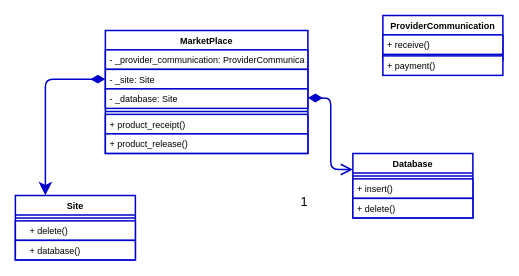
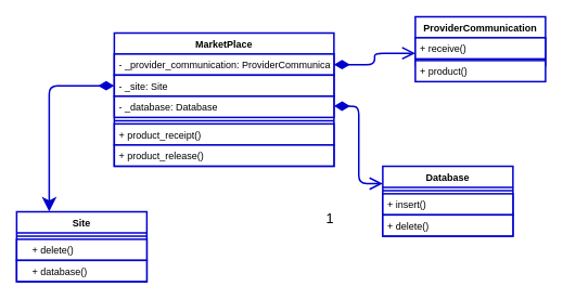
  <mxCell id="0" />
  <mxCell id="1" parent="0" />
  <mxCell id="2" value="MarketPlace" style="swimlane;fontStyle=1;align=center;verticalAlign=top;childLayout=stackLayout;horizontal=1;startSize=26;horizontalStack=0;resizeParent=1;resizeParentMax=0;resizeLast=0;collapsible=1;marginBottom=0;fontColor=#000000;strokeColor=#0000CC;strokeWidth=2;fillColor=#FFFFFF;" parent="1" vertex="1"><mxGeometry x="140" y="40" width="270" height="164" as="geometry"><mxRectangle x="320" y="-90" width="110" height="30" as="alternateBounds" /></mxGeometry></mxCell>
  <mxCell id="3" value="- _provider_communication: ProviderCommunication" style="text;align=left;verticalAlign=top;spacingLeft=4;spacingRight=4;overflow=hidden;rotatable=0;points=[[0,0.5],[1,0.5]];portConstraint=eastwest;fontColor=#000000;strokeColor=#0000CC;strokeWidth=2;fillColor=#FFFFFF;" parent="2" vertex="1"><mxGeometry y="26" width="270" height="26" as="geometry" /></mxCell>
  <mxCell id="4" value="- _site: Site" style="text;align=left;verticalAlign=top;spacingLeft=4;spacingRight=4;overflow=hidden;rotatable=0;points=[[0,0.5],[1,0.5]];portConstraint=eastwest;fontColor=#000000;strokeColor=#0000CC;strokeWidth=2;fillColor=#FFFFFF;" parent="2" vertex="1"><mxGeometry y="52" width="270" height="26" as="geometry" /></mxCell>
- <mxCell id="5" value="- _database: Site" style="text;align=left;verticalAlign=top;spacingLeft=4;spacingRight=4;overflow=hidden;rotatable=0;points=[[0,0.5],[1,0.5]];portConstraint=eastwest;fontColor=#000000;strokeColor=#0000CC;strokeWidth=2;fillColor=#FFFFFF;" vertex="1" parent="2"><mxGeometry y="78" width="270" height="26" as="geometry" /></mxCell>
+ <mxCell id="5" value="- _database: Database" style="text;align=left;verticalAlign=top;spacingLeft=4;spacingRight=4;overflow=hidden;rotatable=0;points=[[0,0.5],[1,0.5]];portConstraint=eastwest;fontColor=#000000;strokeColor=#0000CC;strokeWidth=2;fillColor=#FFFFFF;" vertex="1" parent="2"><mxGeometry y="78" width="270" height="26" as="geometry" /></mxCell>
  <mxCell id="6" value="" style="line;strokeWidth=2;align=left;verticalAlign=middle;spacingTop=-1;spacingLeft=3;spacingRight=3;rotatable=0;labelPosition=right;points=[];portConstraint=eastwest;fontColor=#000000;strokeColor=#0000CC;fillColor=#FFFFFF;" parent="2" vertex="1"><mxGeometry y="104" width="270" height="8" as="geometry" /></mxCell>
  <mxCell id="7" value="+ product_receipt()" style="text;align=left;verticalAlign=top;spacingLeft=4;spacingRight=4;overflow=hidden;rotatable=0;points=[[0,0.5],[1,0.5]];portConstraint=eastwest;fontColor=#000000;strokeColor=#0000CC;strokeWidth=2;fillColor=#FFFFFF;" parent="2" vertex="1"><mxGeometry y="112" width="270" height="26" as="geometry" /></mxCell>
  <mxCell id="8" value="+ product_release()" style="text;align=left;verticalAlign=top;spacingLeft=4;spacingRight=4;overflow=hidden;rotatable=0;points=[[0,0.5],[1,0.5]];portConstraint=eastwest;fontColor=#000000;strokeColor=#0000CC;strokeWidth=2;fillColor=#FFFFFF;" vertex="1" parent="2"><mxGeometry y="138" width="270" height="26" as="geometry" /></mxCell>
  <mxCell id="9" value="" style="endArrow=classic;html=1;endSize=12;startArrow=diamondThin;startSize=14;startFill=1;edgeStyle=orthogonalEdgeStyle;align=left;verticalAlign=bottom;strokeColor=#0000CC;strokeWidth=2;exitX=0;exitY=0.5;exitDx=0;exitDy=0;fontSize=17;labelBackgroundColor=none;fontColor=#000000;" parent="1" source="4" target="18" edge="1"><mxGeometry y="70" relative="1" as="geometry"><mxPoint x="100" y="100" as="sourcePoint" /><mxPoint x="20" y="180" as="targetPoint" /><Array as="points"><mxPoint x="60" y="105" /></Array><mxPoint as="offset" /></mxGeometry></mxCell>
  <mxCell id="10" value="ProviderCommunication" style="swimlane;fontStyle=1;align=center;verticalAlign=top;childLayout=stackLayout;horizontal=1;startSize=26;horizontalStack=0;resizeParent=1;resizeParentMax=0;resizeLast=0;collapsible=1;marginBottom=0;fontColor=#000000;strokeColor=#0000CC;strokeWidth=2;fillColor=#FFFFFF;" parent="1" vertex="1"><mxGeometry x="510" y="20" width="160" height="60" as="geometry" /></mxCell>
  <mxCell id="11" value="+ receive()" style="text;align=left;verticalAlign=top;spacingLeft=4;spacingRight=4;overflow=hidden;rotatable=0;points=[[0,0.5],[1,0.5]];portConstraint=eastwest;fontColor=#000000;strokeColor=#0000CC;strokeWidth=2;fillColor=#FFFFFF;" parent="10" vertex="1"><mxGeometry y="26" width="160" height="26" as="geometry" /></mxCell>
  <mxCell id="12" value="" style="line;strokeWidth=2;align=left;verticalAlign=middle;spacingTop=-1;spacingLeft=3;spacingRight=3;rotatable=0;labelPosition=right;points=[];portConstraint=eastwest;fontColor=#000000;strokeColor=#0000CC;fillColor=#FFFFFF;" parent="10" vertex="1"><mxGeometry y="52" width="160" height="8" as="geometry" /></mxCell>
  <mxCell id="13" value="" style="endArrow=open;html=1;endSize=12;startArrow=diamondThin;startSize=14;startFill=1;edgeStyle=orthogonalEdgeStyle;align=left;verticalAlign=bottom;strokeColor=#0000CC;strokeWidth=2;entryX=0;entryY=0.25;entryDx=0;entryDy=0;fontSize=17;labelBackgroundColor=none;fontColor=#000000;" parent="1" target="14" edge="1"><mxGeometry x="-1" y="3" relative="1" as="geometry"><mxPoint x="410" as="sourcePoint" y="130" /><mxPoint x="460" y="260" as="targetPoint" /></mxGeometry></mxCell>
  <mxCell id="14" value="Database" style="swimlane;fontStyle=1;align=center;verticalAlign=top;childLayout=stackLayout;horizontal=1;startSize=26;horizontalStack=0;resizeParent=1;resizeParentMax=0;resizeLast=0;collapsible=1;marginBottom=0;fontColor=#000000;strokeColor=#0000CC;strokeWidth=2;fillColor=#FFFFFF;" parent="1" vertex="1"><mxGeometry x="470" y="204" width="160" height="86" as="geometry" /></mxCell>
  <mxCell id="15" value="" style="line;strokeWidth=2;align=left;verticalAlign=middle;spacingTop=-1;spacingLeft=3;spacingRight=3;rotatable=0;labelPosition=right;points=[];portConstraint=eastwest;fontColor=#000000;strokeColor=#0000CC;fillColor=#FFFFFF;" parent="14" vertex="1"><mxGeometry y="26" width="160" height="8" as="geometry" /></mxCell>
  <mxCell id="16" value="+ insert()" style="text;align=left;verticalAlign=top;spacingLeft=4;spacingRight=4;overflow=hidden;rotatable=0;points=[[0,0.5],[1,0.5]];portConstraint=eastwest;fontColor=#000000;strokeColor=#0000CC;strokeWidth=2;fillColor=#FFFFFF;" parent="14" vertex="1"><mxGeometry y="34" width="160" height="26" as="geometry" /></mxCell>
  <mxCell id="17" value="+ delete()" style="text;align=left;verticalAlign=top;spacingLeft=4;spacingRight=4;overflow=hidden;rotatable=0;points=[[0,0.5],[1,0.5]];portConstraint=eastwest;fontColor=#000000;strokeColor=#0000CC;strokeWidth=2;fillColor=#FFFFFF;" vertex="1" parent="14"><mxGeometry y="60" width="160" height="26" as="geometry" /></mxCell>
  <mxCell id="18" value="Site" style="swimlane;fontStyle=1;align=center;verticalAlign=top;childLayout=stackLayout;horizontal=1;startSize=26;horizontalStack=0;resizeParent=1;resizeParentMax=0;resizeLast=0;collapsible=1;marginBottom=0;fontColor=#000000;strokeColor=#0000CC;strokeWidth=2;fillColor=#FFFFFF;" parent="1" vertex="1"><mxGeometry x="20" y="260" width="160" height="86" as="geometry" /></mxCell>
  <mxCell id="19" value="" style="line;strokeWidth=2;align=left;verticalAlign=middle;spacingTop=-1;spacingLeft=3;spacingRight=3;rotatable=0;labelPosition=right;points=[];portConstraint=eastwest;fontColor=#000000;strokeColor=#0000CC;fillColor=#FFFFFF;" parent="18" vertex="1"><mxGeometry y="26" width="160" height="8" as="geometry" /></mxCell>
  <mxCell id="20" value="    + delete()" style="text;align=left;verticalAlign=top;spacingLeft=4;spacingRight=4;overflow=hidden;rotatable=0;points=[[0,0.5],[1,0.5]];portConstraint=eastwest;fontColor=#000000;strokeColor=#0000CC;strokeWidth=2;fillColor=#FFFFFF;" vertex="1" parent="18"><mxGeometry y="34" width="160" height="26" as="geometry" /></mxCell>
  <mxCell id="21" value="    + database()" style="text;align=left;verticalAlign=top;spacingLeft=4;spacingRight=4;overflow=hidden;rotatable=0;points=[[0,0.5],[1,0.5]];portConstraint=eastwest;fontColor=#000000;strokeColor=#0000CC;strokeWidth=2;fillColor=#FFFFFF;" parent="18" vertex="1"><mxGeometry y="60" width="160" height="26" as="geometry" /></mxCell>
  <mxCell id="22" value="&lt;font style=&quot;font-size: 17px&quot;&gt;1&lt;/font&gt;" style="text;html=1;align=center;verticalAlign=middle;resizable=0;points=[];autosize=1;fontSize=11;fontColor=#000000;" parent="1" vertex="1"><mxGeometry x="395" y="260" width="20" height="20" as="geometry" /></mxCell>
- <mxCell id="24" value="+ payment()" style="text;align=left;verticalAlign=top;spacingLeft=4;spacingRight=4;overflow=hidden;rotatable=0;points=[[0,0.5],[1,0.5]];portConstraint=eastwest;fontColor=#000000;strokeColor=#0000CC;strokeWidth=2;fillColor=#FFFFFF;" vertex="1" parent="1"><mxGeometry x="510" y="74" width="160" height="26" as="geometry" /></mxCell>
+ <mxCell id="23" value="" style="endArrow=open;html=1;endSize=12;startArrow=diamondThin;startSize=14;startFill=1;edgeStyle=orthogonalEdgeStyle;align=left;verticalAlign=bottom;strokeColor=#0000CC;strokeWidth=2;entryX=0;entryY=0.75;entryDx=0;entryDy=0;fontSize=17;labelBackgroundColor=none;fontColor=#000000;exitX=1;exitY=0.5;exitDx=0;exitDy=0;" edge="1" parent="1" source="3" target="10"><mxGeometry x="-0.797" y="30" relative="1" as="geometry"><mxPoint x="420" y="80" as="sourcePoint" /><mxPoint x="480" y="116" as="targetPoint" /><mxPoint as="offset" /></mxGeometry></mxCell>
+ <mxCell id="24" value="+ product()" style="text;align=left;verticalAlign=top;spacingLeft=4;spacingRight=4;overflow=hidden;rotatable=0;points=[[0,0.5],[1,0.5]];portConstraint=eastwest;fontColor=#000000;strokeColor=#0000CC;strokeWidth=2;fillColor=#FFFFFF;" vertex="1" parent="1"><mxGeometry x="510" y="74" width="160" height="26" as="geometry" /></mxCell>
